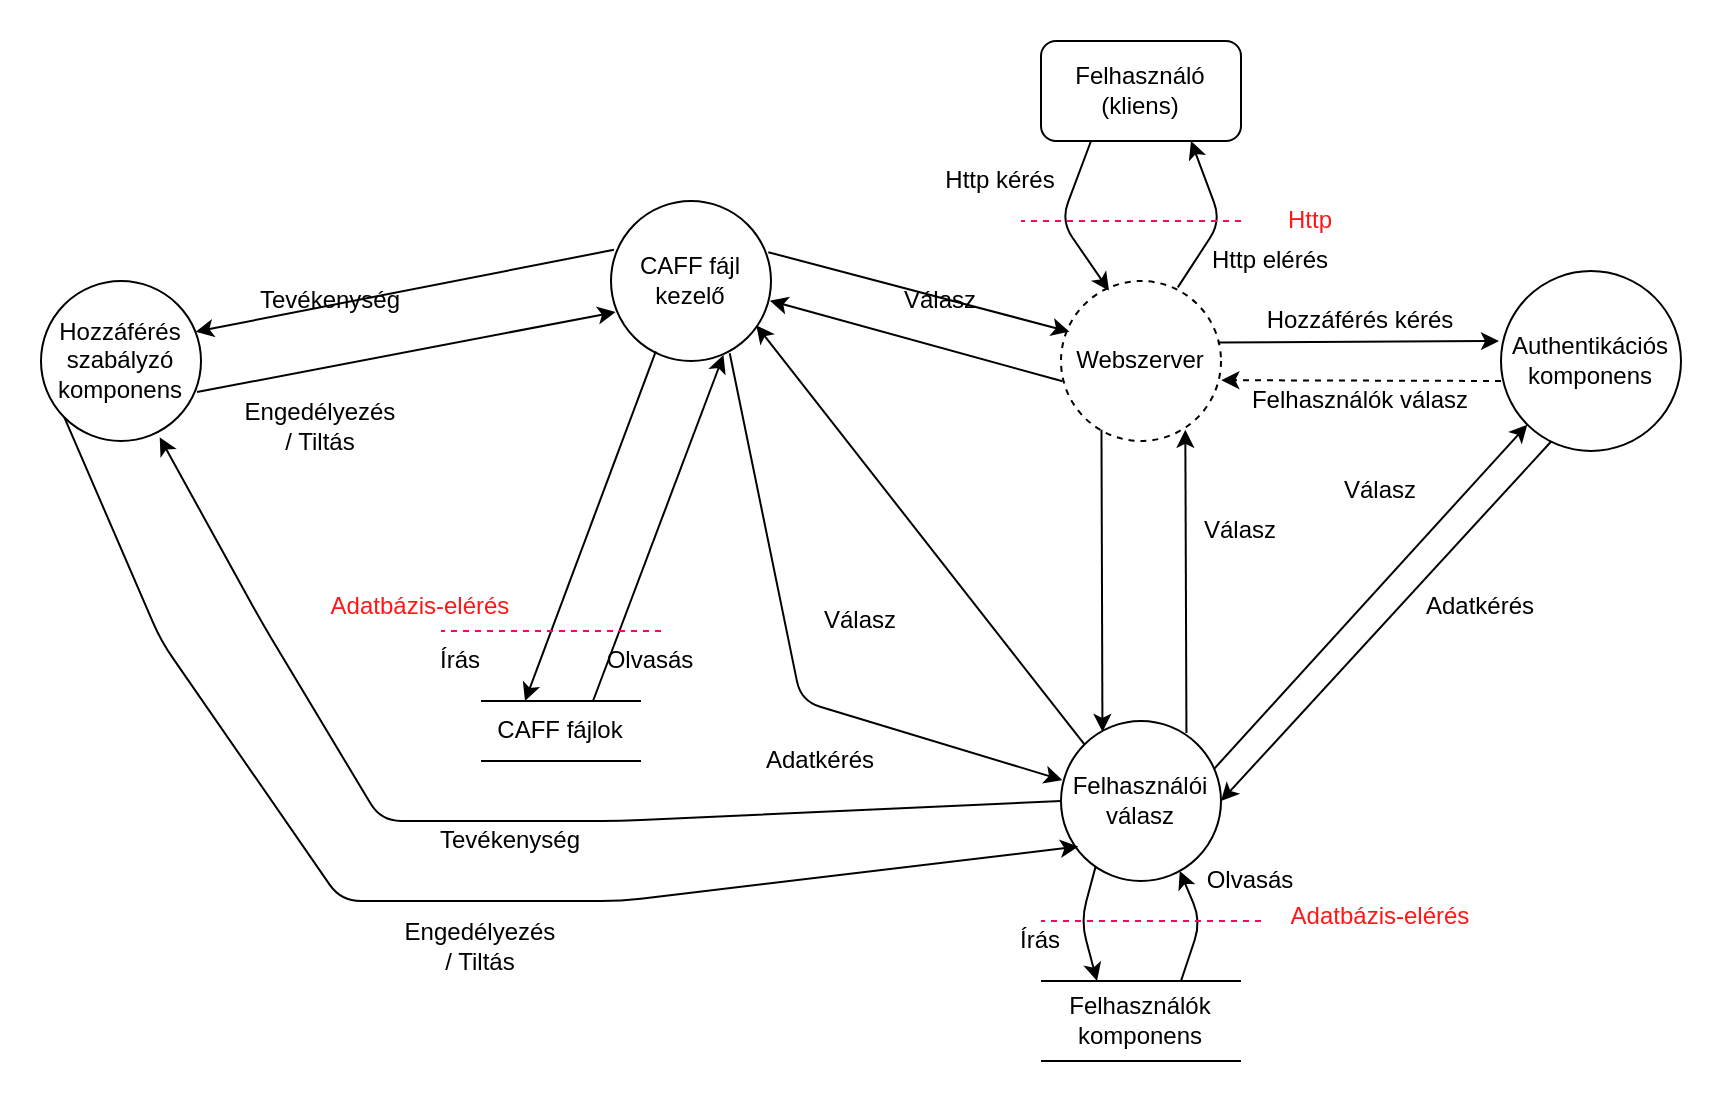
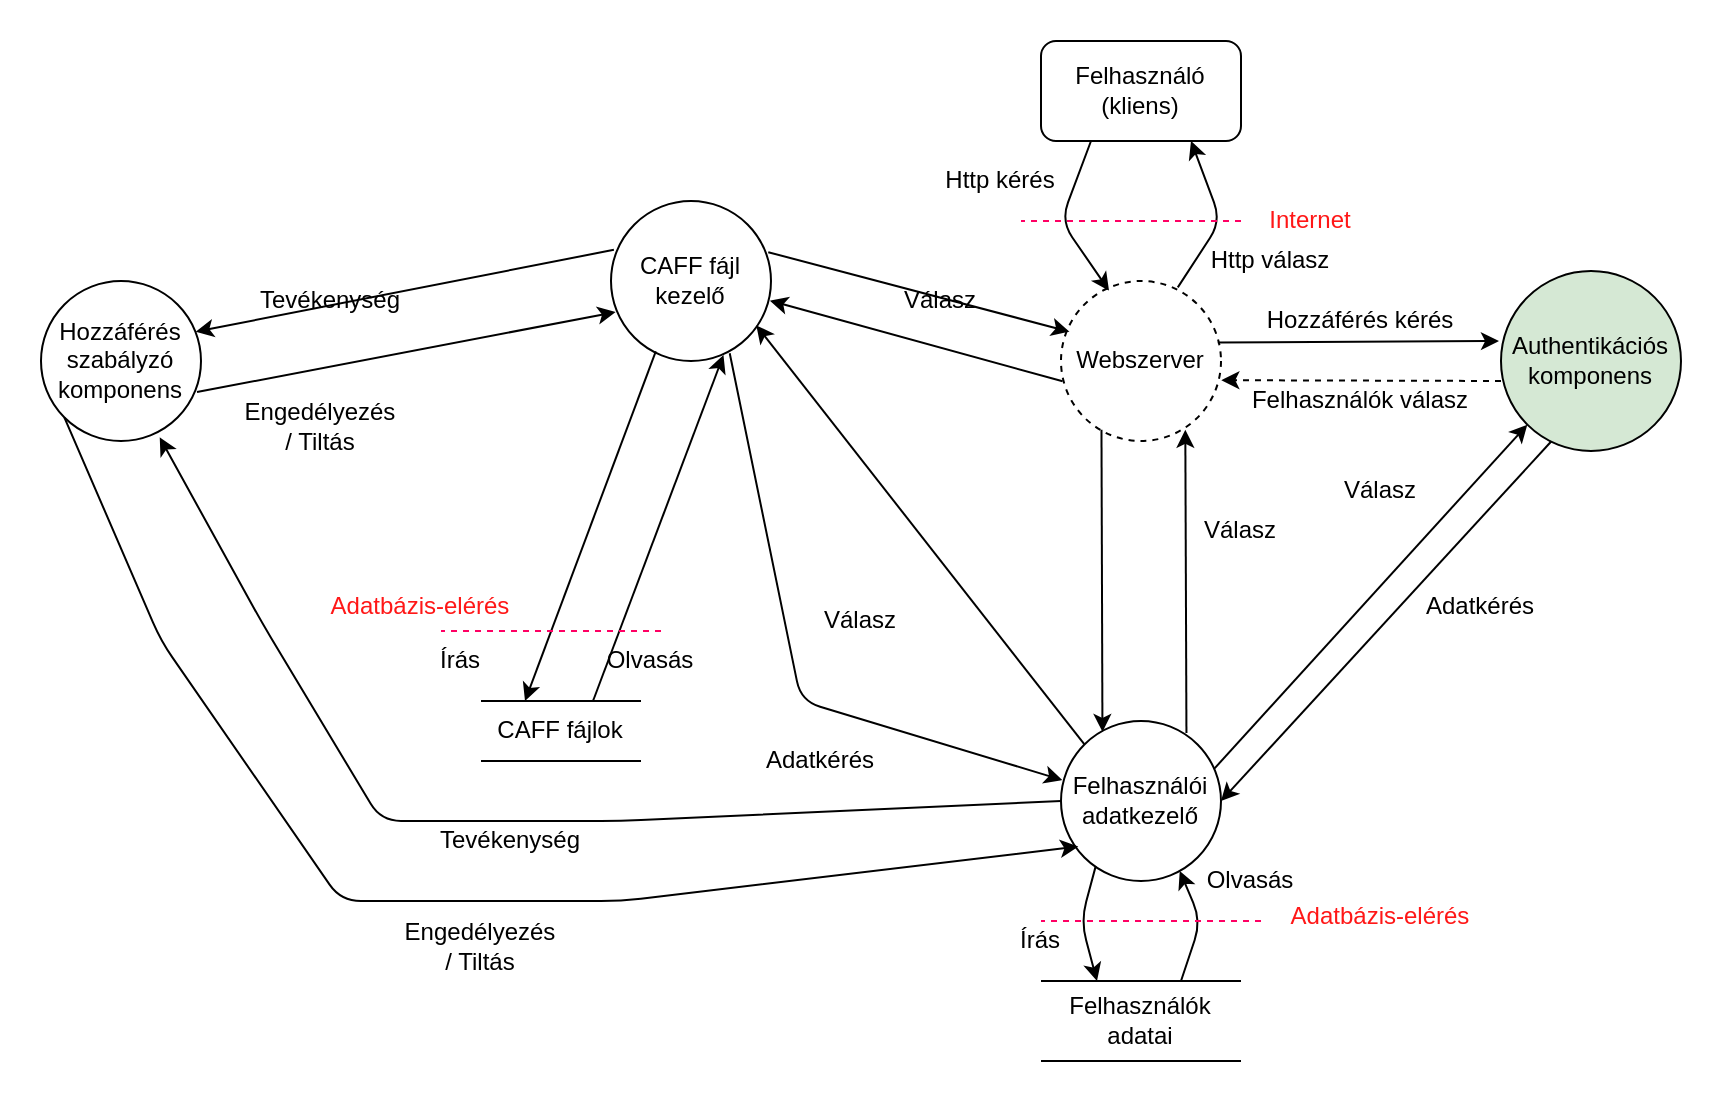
  <mxCell id="0" />
  <mxCell id="1" parent="0" />
  <mxCell id="2" value="Felhasználó&lt;br&gt;(kliens)" style="whiteSpace=wrap;html=1;rounded=1;" parent="1" vertex="1"><mxGeometry x="520" y="20" width="100" height="50" as="geometry" /></mxCell>
  <mxCell id="3" value="Webszerver" style="ellipse;whiteSpace=wrap;html=1;aspect=fixed;dashed=1;" parent="1" vertex="1"><mxGeometry x="530" y="140" width="80" height="80" as="geometry" /></mxCell>
  <mxCell id="4" value="" style="endArrow=classic;html=1;exitX=0.25;exitY=1;exitDx=0;exitDy=0;entryX=0.3;entryY=0.06;entryDx=0;entryDy=0;entryPerimeter=0;" parent="1" source="2" target="3" edge="1"><mxGeometry width="50" height="50" relative="1" as="geometry"><mxPoint x="410" y="140" as="sourcePoint" /><mxPoint x="460" y="90" as="targetPoint" /><Array as="points"><mxPoint x="530" y="110" /></Array></mxGeometry></mxCell>
  <mxCell id="5" value="" style="endArrow=classic;html=1;exitX=0.73;exitY=0.04;exitDx=0;exitDy=0;exitPerimeter=0;entryX=0.75;entryY=1;entryDx=0;entryDy=0;" parent="1" source="3" target="2" edge="1"><mxGeometry width="50" height="50" relative="1" as="geometry"><mxPoint x="640" y="140" as="sourcePoint" /><mxPoint x="690" y="90" as="targetPoint" /><Array as="points"><mxPoint x="610" y="110" /></Array></mxGeometry></mxCell>
  <mxCell id="6" value="Http kérés" style="text;html=1;strokeColor=none;fillColor=none;align=center;verticalAlign=middle;whiteSpace=wrap;rounded=0;" parent="1" vertex="1"><mxGeometry x="470" y="80" width="60" height="20" as="geometry" /></mxCell>
- <mxCell id="7" value="Http elérés" style="text;html=1;strokeColor=none;fillColor=none;align=center;verticalAlign=middle;whiteSpace=wrap;rounded=0;" parent="1" vertex="1"><mxGeometry x="600" y="120" width="70" height="20" as="geometry" /></mxCell>
- <mxCell id="8" value="Authentikációs komponens" style="ellipse;whiteSpace=wrap;html=1;aspect=fixed;" parent="1" vertex="1"><mxGeometry x="750" y="135" width="90" height="90" as="geometry" /></mxCell>
+ <mxCell id="7" value="Http válasz" style="text;html=1;strokeColor=none;fillColor=none;align=center;verticalAlign=middle;whiteSpace=wrap;rounded=0;" parent="1" vertex="1"><mxGeometry x="600" y="120" width="70" height="20" as="geometry" /></mxCell>
+ <mxCell id="8" value="Authentikációs komponens" style="ellipse;whiteSpace=wrap;html=1;aspect=fixed;fillColor=#d5e8d4;" parent="1" vertex="1"><mxGeometry x="750" y="135" width="90" height="90" as="geometry" /></mxCell>
  <mxCell id="9" value="" style="endArrow=classic;html=1;exitX=0.98;exitY=0.385;exitDx=0;exitDy=0;exitPerimeter=0;" parent="1" source="3" edge="1"><mxGeometry width="50" height="50" relative="1" as="geometry"><mxPoint x="400" y="250" as="sourcePoint" /><mxPoint x="749" y="170" as="targetPoint" /></mxGeometry></mxCell>
  <mxCell id="10" value="" style="endArrow=classic;html=1;exitX=0;exitY=0.611;exitDx=0;exitDy=0;exitPerimeter=0;entryX=1.002;entryY=0.62;entryDx=0;entryDy=0;entryPerimeter=0;dashed=1;" parent="1" source="8" target="3" edge="1"><mxGeometry width="50" height="50" relative="1" as="geometry"><mxPoint x="622" y="180.8" as="sourcePoint" /><mxPoint x="630" y="210" as="targetPoint" /></mxGeometry></mxCell>
  <mxCell id="11" value="Hozzáférés kérés" style="text;html=1;strokeColor=none;fillColor=none;align=center;verticalAlign=middle;whiteSpace=wrap;rounded=0;" parent="1" vertex="1"><mxGeometry x="620" y="150" width="120" height="20" as="geometry" /></mxCell>
  <mxCell id="12" value="Felhasználók válasz" style="text;html=1;strokeColor=none;fillColor=none;align=center;verticalAlign=middle;whiteSpace=wrap;rounded=0;" parent="1" vertex="1"><mxGeometry x="620" y="190" width="120" height="20" as="geometry" /></mxCell>
- <mxCell id="13" value="Felhasználói válasz" style="ellipse;whiteSpace=wrap;html=1;aspect=fixed;" parent="1" vertex="1"><mxGeometry x="530" y="360" width="80" height="80" as="geometry" /></mxCell>
+ <mxCell id="13" value="Felhasználói adatkezelő" style="ellipse;whiteSpace=wrap;html=1;aspect=fixed;" parent="1" vertex="1"><mxGeometry x="530" y="360" width="80" height="80" as="geometry" /></mxCell>
  <mxCell id="14" value="" style="endArrow=classic;html=1;entryX=0.777;entryY=0.93;entryDx=0;entryDy=0;exitX=0.784;exitY=0.075;exitDx=0;exitDy=0;exitPerimeter=0;entryPerimeter=0;" parent="1" source="13" target="3" edge="1"><mxGeometry width="50" height="50" relative="1" as="geometry"><mxPoint x="640" y="240" as="sourcePoint" /><mxPoint x="554" y="294.8" as="targetPoint" /><Array as="points" /></mxGeometry></mxCell>
  <mxCell id="15" value="" style="endArrow=classic;html=1;exitX=0.253;exitY=0.93;exitDx=0;exitDy=0;exitPerimeter=0;entryX=0.259;entryY=0.068;entryDx=0;entryDy=0;entryPerimeter=0;" parent="1" source="3" target="13" edge="1"><mxGeometry width="50" height="50" relative="1" as="geometry"><mxPoint x="565" y="90" as="sourcePoint" /><mxPoint x="546" y="306" as="targetPoint" /><Array as="points" /></mxGeometry></mxCell>
  <mxCell id="16" value="Válasz" style="text;html=1;strokeColor=none;fillColor=none;align=center;verticalAlign=middle;whiteSpace=wrap;rounded=0;" parent="1" vertex="1"><mxGeometry x="600" y="255" width="40" height="20" as="geometry" /></mxCell>
  <mxCell id="17" value="" style="endArrow=classic;html=1;exitX=0.96;exitY=0.296;exitDx=0;exitDy=0;exitPerimeter=0;entryX=0;entryY=1;entryDx=0;entryDy=0;" parent="1" source="13" target="8" edge="1"><mxGeometry width="50" height="50" relative="1" as="geometry"><mxPoint x="780" y="330" as="sourcePoint" /><mxPoint x="830" y="280" as="targetPoint" /></mxGeometry></mxCell>
  <mxCell id="18" value="" style="endArrow=classic;html=1;exitX=0.28;exitY=0.946;exitDx=0;exitDy=0;exitPerimeter=0;entryX=1;entryY=0.5;entryDx=0;entryDy=0;" parent="1" source="8" target="13" edge="1"><mxGeometry width="50" height="50" relative="1" as="geometry"><mxPoint x="690" y="450" as="sourcePoint" /><mxPoint x="740" y="400" as="targetPoint" /></mxGeometry></mxCell>
  <mxCell id="19" value="Válasz" style="text;html=1;strokeColor=none;fillColor=none;align=center;verticalAlign=middle;whiteSpace=wrap;rounded=0;" parent="1" vertex="1"><mxGeometry x="670" y="235" width="40" height="20" as="geometry" /></mxCell>
  <mxCell id="20" value="Adatkérés" style="text;html=1;strokeColor=none;fillColor=none;align=center;verticalAlign=middle;whiteSpace=wrap;rounded=0;" parent="1" vertex="1"><mxGeometry x="710" y="292.5" width="60" height="20" as="geometry" /></mxCell>
- <mxCell id="21" value="Felhasználók komponens" style="text;html=1;strokeColor=none;fillColor=none;align=center;verticalAlign=middle;whiteSpace=wrap;rounded=0;" parent="1" vertex="1"><mxGeometry x="520" y="490" width="100" height="40" as="geometry" /></mxCell>
+ <mxCell id="21" value="Felhasználók adatai" style="text;html=1;strokeColor=none;fillColor=none;align=center;verticalAlign=middle;whiteSpace=wrap;rounded=0;" parent="1" vertex="1"><mxGeometry x="520" y="490" width="100" height="40" as="geometry" /></mxCell>
  <mxCell id="22" value="" style="endArrow=none;html=1;" parent="1" edge="1"><mxGeometry width="50" height="50" relative="1" as="geometry"><mxPoint x="620" y="490" as="sourcePoint" /><mxPoint x="520" y="490" as="targetPoint" /></mxGeometry></mxCell>
  <mxCell id="23" value="" style="endArrow=none;html=1;" parent="1" edge="1"><mxGeometry width="50" height="50" relative="1" as="geometry"><mxPoint x="620" y="530" as="sourcePoint" /><mxPoint x="520" y="530" as="targetPoint" /></mxGeometry></mxCell>
  <mxCell id="24" value="" style="endArrow=classic;html=1;exitX=0.217;exitY=0.907;exitDx=0;exitDy=0;exitPerimeter=0;" parent="1" source="13" edge="1"><mxGeometry width="50" height="50" relative="1" as="geometry"><mxPoint x="548" y="437" as="sourcePoint" /><mxPoint x="548" y="490" as="targetPoint" /><Array as="points"><mxPoint x="540" y="460" /></Array></mxGeometry></mxCell>
  <mxCell id="25" value="" style="endArrow=classic;html=1;entryX=0.742;entryY=0.937;entryDx=0;entryDy=0;entryPerimeter=0;" parent="1" target="13" edge="1"><mxGeometry width="50" height="50" relative="1" as="geometry"><mxPoint x="590" y="490" as="sourcePoint" /><mxPoint x="558" y="500" as="targetPoint" /><Array as="points"><mxPoint x="600" y="460" /></Array></mxGeometry></mxCell>
  <mxCell id="26" value="Olvasás" style="text;html=1;strokeColor=none;fillColor=none;align=center;verticalAlign=middle;whiteSpace=wrap;rounded=0;" parent="1" vertex="1"><mxGeometry x="600" y="430" width="50" height="20" as="geometry" /></mxCell>
  <mxCell id="27" value="Írás" style="text;html=1;strokeColor=none;fillColor=none;align=center;verticalAlign=middle;whiteSpace=wrap;rounded=0;" parent="1" vertex="1"><mxGeometry x="500" y="460" width="40" height="20" as="geometry" /></mxCell>
  <mxCell id="28" value="CAFF fájl kezelő" style="ellipse;whiteSpace=wrap;html=1;aspect=fixed;" parent="1" vertex="1"><mxGeometry x="305" y="100" width="80" height="80" as="geometry" /></mxCell>
  <mxCell id="29" value="" style="endArrow=classic;html=1;exitX=0.983;exitY=0.32;exitDx=0;exitDy=0;exitPerimeter=0;entryX=0.053;entryY=0.317;entryDx=0;entryDy=0;entryPerimeter=0;" parent="1" source="28" target="3" edge="1"><mxGeometry width="50" height="50" relative="1" as="geometry"><mxPoint x="300" y="180" as="sourcePoint" /><mxPoint x="437" y="160" as="targetPoint" /></mxGeometry></mxCell>
  <mxCell id="30" value="Válasz" style="text;html=1;strokeColor=none;fillColor=none;align=center;verticalAlign=middle;whiteSpace=wrap;rounded=0;" parent="1" vertex="1"><mxGeometry x="450" y="140" width="40" height="20" as="geometry" /></mxCell>
  <mxCell id="31" value="" style="endArrow=classic;html=1;exitX=0.01;exitY=0.627;exitDx=0;exitDy=0;exitPerimeter=0;entryX=0.993;entryY=0.623;entryDx=0;entryDy=0;entryPerimeter=0;" parent="1" source="3" target="28" edge="1"><mxGeometry width="50" height="50" relative="1" as="geometry"><mxPoint x="220" y="290" as="sourcePoint" /><mxPoint x="270" y="240" as="targetPoint" /></mxGeometry></mxCell>
  <mxCell id="32" value="Hozzáférés szabályzó komponens" style="ellipse;whiteSpace=wrap;html=1;aspect=fixed;" parent="1" vertex="1"><mxGeometry x="20" y="140" width="80" height="80" as="geometry" /></mxCell>
  <mxCell id="33" value="" style="endArrow=classic;html=1;exitX=0.018;exitY=0.305;exitDx=0;exitDy=0;exitPerimeter=0;entryX=0.967;entryY=0.317;entryDx=0;entryDy=0;entryPerimeter=0;" parent="1" source="28" target="32" edge="1"><mxGeometry width="50" height="50" relative="1" as="geometry"><mxPoint x="240" y="135" as="sourcePoint" /><mxPoint x="169" y="135" as="targetPoint" /></mxGeometry></mxCell>
  <mxCell id="34" value="" style="endArrow=classic;html=1;entryX=0.029;entryY=0.694;entryDx=0;entryDy=0;entryPerimeter=0;exitX=0.975;exitY=0.694;exitDx=0;exitDy=0;exitPerimeter=0;" parent="1" source="32" target="28" edge="1"><mxGeometry width="50" height="50" relative="1" as="geometry"><mxPoint x="166" y="196" as="sourcePoint" /><mxPoint x="210" y="230" as="targetPoint" /></mxGeometry></mxCell>
  <mxCell id="35" value="Tevékenység" style="text;html=1;strokeColor=none;fillColor=none;align=center;verticalAlign=middle;whiteSpace=wrap;rounded=0;" parent="1" vertex="1"><mxGeometry x="130" y="140" width="70" height="20" as="geometry" /></mxCell>
  <mxCell id="36" value="Engedélyezés / Tiltás" style="text;html=1;strokeColor=none;fillColor=none;align=center;verticalAlign=middle;whiteSpace=wrap;rounded=0;" parent="1" vertex="1"><mxGeometry x="120" y="200" width="80" height="25" as="geometry" /></mxCell>
  <mxCell id="37" value="CAFF fájlok" style="text;html=1;strokeColor=none;fillColor=none;align=center;verticalAlign=middle;whiteSpace=wrap;rounded=0;" parent="1" vertex="1"><mxGeometry x="240" y="350" width="80" height="30" as="geometry" /></mxCell>
  <mxCell id="38" value="" style="endArrow=none;html=1;exitX=1;exitY=0;exitDx=0;exitDy=0;" parent="1" source="37" edge="1"><mxGeometry width="50" height="50" relative="1" as="geometry"><mxPoint x="340" y="350" as="sourcePoint" /><mxPoint x="240" y="350" as="targetPoint" /></mxGeometry></mxCell>
  <mxCell id="39" value="" style="endArrow=none;html=1;" parent="1" edge="1"><mxGeometry width="50" height="50" relative="1" as="geometry"><mxPoint x="320" y="380" as="sourcePoint" /><mxPoint x="240" y="380" as="targetPoint" /><Array as="points"><mxPoint x="280" y="380" /></Array></mxGeometry></mxCell>
  <mxCell id="40" value="" style="endArrow=classic;html=1;exitX=0.28;exitY=0.94;exitDx=0;exitDy=0;exitPerimeter=0;" parent="1" source="28" edge="1"><mxGeometry width="50" height="50" relative="1" as="geometry"><mxPoint x="260" y="240" as="sourcePoint" /><mxPoint x="262" y="350" as="targetPoint" /></mxGeometry></mxCell>
  <mxCell id="41" value="" style="endArrow=classic;html=1;entryX=0.703;entryY=0.963;entryDx=0;entryDy=0;entryPerimeter=0;" parent="1" target="28" edge="1"><mxGeometry width="50" height="50" relative="1" as="geometry"><mxPoint x="296" y="350" as="sourcePoint" /><mxPoint x="298" y="217" as="targetPoint" /></mxGeometry></mxCell>
  <mxCell id="42" value="Írás" style="text;html=1;strokeColor=none;fillColor=none;align=center;verticalAlign=middle;whiteSpace=wrap;rounded=0;" parent="1" vertex="1"><mxGeometry x="210" y="320" width="40" height="20" as="geometry" /></mxCell>
  <mxCell id="43" value="Olvasás" style="text;html=1;strokeColor=none;fillColor=none;align=center;verticalAlign=middle;whiteSpace=wrap;rounded=0;" parent="1" vertex="1"><mxGeometry x="300" y="320" width="50" height="20" as="geometry" /></mxCell>
  <mxCell id="44" value="" style="endArrow=classic;html=1;exitX=0;exitY=1;exitDx=0;exitDy=0;entryX=0.108;entryY=0.785;entryDx=0;entryDy=0;entryPerimeter=0;" parent="1" source="32" target="13" edge="1"><mxGeometry width="50" height="50" relative="1" as="geometry"><mxPoint x="100" y="390" as="sourcePoint" /><mxPoint x="420" y="370" as="targetPoint" /><Array as="points"><mxPoint x="80" y="320" /><mxPoint x="170" y="450" /><mxPoint x="310" y="450" /></Array></mxGeometry></mxCell>
  <mxCell id="45" value="" style="endArrow=classic;html=1;entryX=0.742;entryY=0.977;entryDx=0;entryDy=0;entryPerimeter=0;exitX=0;exitY=0.5;exitDx=0;exitDy=0;" parent="1" source="13" target="32" edge="1"><mxGeometry width="50" height="50" relative="1" as="geometry"><mxPoint x="190" y="500" as="sourcePoint" /><mxPoint x="240" y="450" as="targetPoint" /><Array as="points"><mxPoint x="310" y="410" /><mxPoint x="190" y="410" /><mxPoint x="130" y="310" /></Array></mxGeometry></mxCell>
  <mxCell id="46" value="Tevékenység" style="text;html=1;strokeColor=none;fillColor=none;align=center;verticalAlign=middle;whiteSpace=wrap;rounded=0;" parent="1" vertex="1"><mxGeometry x="220" y="410" width="70" height="20" as="geometry" /></mxCell>
  <mxCell id="47" value="Engedélyezés / Tiltás" style="text;html=1;strokeColor=none;fillColor=none;align=center;verticalAlign=middle;whiteSpace=wrap;rounded=0;" parent="1" vertex="1"><mxGeometry x="200" y="460" width="80" height="25" as="geometry" /></mxCell>
  <mxCell id="48" value="" style="endArrow=none;dashed=1;html=1;fillColor=#d80073;strokeColor=#FF0063;" parent="1" edge="1"><mxGeometry width="50" height="50" relative="1" as="geometry"><mxPoint x="620" y="110" as="sourcePoint" /><mxPoint x="510" y="110" as="targetPoint" /></mxGeometry></mxCell>
  <mxCell id="49" value="" style="endArrow=none;dashed=1;html=1;fillColor=#d80073;strokeColor=#FF0063;" parent="1" edge="1"><mxGeometry width="50" height="50" relative="1" as="geometry"><mxPoint x="330" y="315" as="sourcePoint" /><mxPoint x="220" y="315" as="targetPoint" /></mxGeometry></mxCell>
  <mxCell id="50" value="" style="endArrow=none;dashed=1;html=1;fillColor=#d80073;strokeColor=#FF0063;" parent="1" edge="1"><mxGeometry width="50" height="50" relative="1" as="geometry"><mxPoint x="630" y="460" as="sourcePoint" /><mxPoint x="520" y="460" as="targetPoint" /></mxGeometry></mxCell>
- <mxCell id="51" value="Http" style="text;html=1;strokeColor=none;fillColor=none;align=center;verticalAlign=middle;whiteSpace=wrap;rounded=0;fontColor=#FF1717;" parent="1" vertex="1"><mxGeometry x="630" y="100" width="50" height="20" as="geometry" /></mxCell>
+ <mxCell id="51" value="Internet" style="text;html=1;strokeColor=none;fillColor=none;align=center;verticalAlign=middle;whiteSpace=wrap;rounded=0;fontColor=#FF1717;" parent="1" vertex="1"><mxGeometry x="630" y="100" width="50" height="20" as="geometry" /></mxCell>
  <mxCell id="52" value="Adatbázis-elérés" style="text;html=1;strokeColor=none;fillColor=none;align=center;verticalAlign=middle;whiteSpace=wrap;rounded=0;fontColor=#FF1717;" parent="1" vertex="1"><mxGeometry x="160" y="290" width="100" height="25" as="geometry" /></mxCell>
  <mxCell id="53" value="Adatbázis-elérés" style="text;html=1;strokeColor=none;fillColor=none;align=center;verticalAlign=middle;whiteSpace=wrap;rounded=0;fontColor=#FF1717;" parent="1" vertex="1"><mxGeometry x="640" y="445" width="100" height="25" as="geometry" /></mxCell>
  <mxCell id="54" value="" style="endArrow=classic;html=1;fontColor=#FF1717;exitX=0;exitY=0;exitDx=0;exitDy=0;entryX=0.908;entryY=0.777;entryDx=0;entryDy=0;entryPerimeter=0;" parent="1" source="13" target="28" edge="1"><mxGeometry width="50" height="50" relative="1" as="geometry"><mxPoint x="420" y="380" as="sourcePoint" /><mxPoint x="470" y="330" as="targetPoint" /></mxGeometry></mxCell>
  <mxCell id="55" value="" style="endArrow=classic;html=1;fontColor=#FF1717;exitX=0.742;exitY=0.952;exitDx=0;exitDy=0;exitPerimeter=0;entryX=0.008;entryY=0.369;entryDx=0;entryDy=0;entryPerimeter=0;" parent="1" source="28" target="13" edge="1"><mxGeometry width="50" height="50" relative="1" as="geometry"><mxPoint x="420" y="380" as="sourcePoint" /><mxPoint x="429" y="388" as="targetPoint" /><Array as="points"><mxPoint x="400" y="350" /></Array></mxGeometry></mxCell>
  <mxCell id="56" value="Adatkérés" style="text;html=1;strokeColor=none;fillColor=none;align=center;verticalAlign=middle;whiteSpace=wrap;rounded=0;" parent="1" vertex="1"><mxGeometry x="380" y="370" width="60" height="20" as="geometry" /></mxCell>
  <mxCell id="57" value="Válasz" style="text;html=1;strokeColor=none;fillColor=none;align=center;verticalAlign=middle;whiteSpace=wrap;rounded=0;" parent="1" vertex="1"><mxGeometry x="410" y="300" width="40" height="20" as="geometry" /></mxCell>
